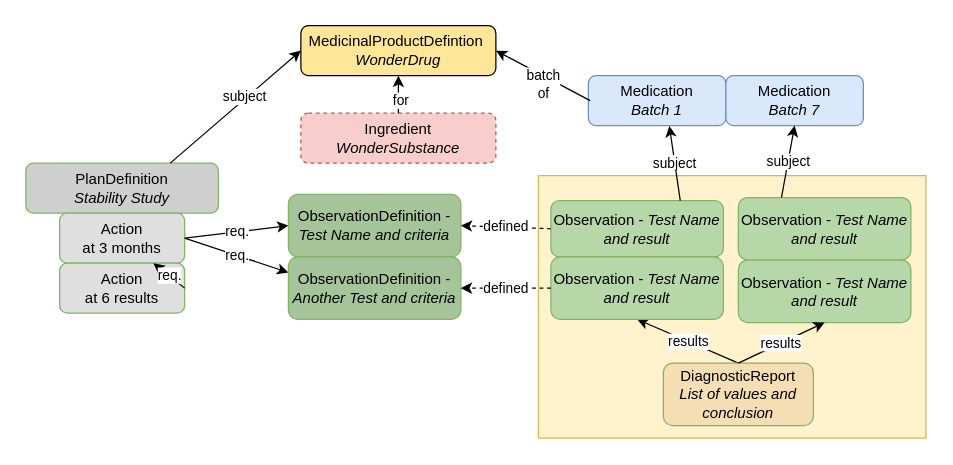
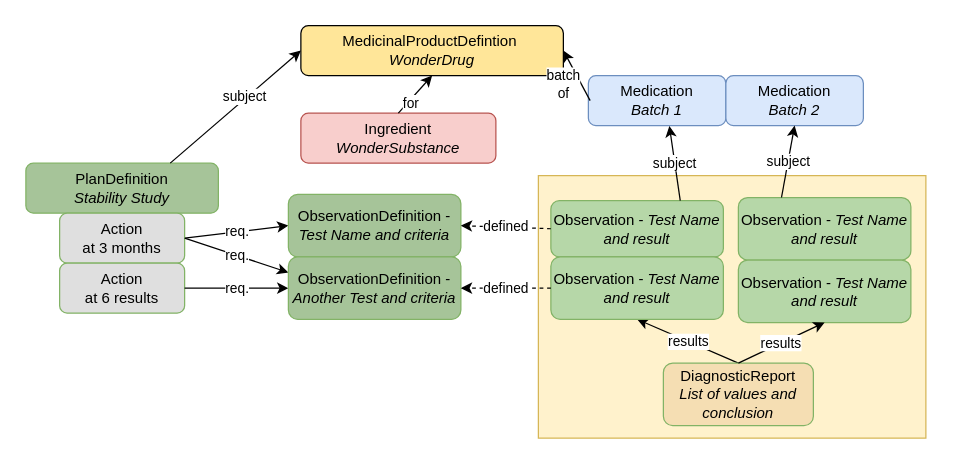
  <mxCell id="0" />
  <mxCell id="1" parent="0" />
  <mxCell id="2" value="" style="rounded=0;whiteSpace=wrap;html=1;fillColor=#fff2cc;strokeColor=#d6b656;" vertex="1" parent="1"><mxGeometry x="430" width="310" height="210" as="geometry" y="140" /></mxCell>
  <mxCell id="3" value="results" style="endArrow=classic;html=1;rounded=0;exitX=0.5;exitY=0;exitDx=0;exitDy=0;entryX=0.5;entryY=1;entryDx=0;entryDy=0;" parent="1" source="7" target="14" edge="1"><mxGeometry width="50" height="50" relative="1" as="geometry"><mxPoint x="600" y="250" as="sourcePoint" /><mxPoint x="676.5" y="290" as="targetPoint" /></mxGeometry></mxCell>
- <mxCell id="4" value="MedicinalProductDefintion&amp;nbsp;&lt;br&gt;&lt;i&gt;WonderDrug&lt;/i&gt;" style="rounded=1;whiteSpace=wrap;html=1;fontSize=12;glass=0;strokeWidth=1;shadow=0;fillColor=#ffe699;" parent="1" vertex="1"><mxGeometry x="240" y="20" width="156" height="40" as="geometry" /></mxCell>
- <mxCell id="5" value="PlanDefinition&lt;br&gt;&lt;i&gt;Stability Study&lt;/i&gt;" style="rounded=1;whiteSpace=wrap;html=1;fontSize=12;glass=0;strokeWidth=1;shadow=0;fillColor=#cfcfcf;strokeColor=#82b366;" parent="1" vertex="1"><mxGeometry x="20" y="130" width="154" height="40" as="geometry" /></mxCell>
+ <mxCell id="4" value="MedicinalProductDefintion&amp;nbsp;&lt;br&gt;&lt;i&gt;WonderDrug&lt;/i&gt;" style="rounded=1;whiteSpace=wrap;html=1;fontSize=12;glass=0;strokeWidth=1;shadow=0;fillColor=#ffe699;" parent="1" vertex="1"><mxGeometry x="240" y="20" width="210" height="40" as="geometry" /></mxCell>
+ <mxCell id="5" value="PlanDefinition&lt;br&gt;&lt;i&gt;Stability Study&lt;/i&gt;" style="rounded=1;whiteSpace=wrap;html=1;fontSize=12;glass=0;strokeWidth=1;shadow=0;fillColor=#a6c499;strokeColor=#82b366;" parent="1" vertex="1"><mxGeometry x="20" y="130" width="154" height="40" as="geometry" /></mxCell>
  <mxCell id="6" value="req." style="endArrow=classic;html=1;rounded=0;exitX=1;exitY=0.5;exitDx=0;exitDy=0;entryX=0;entryY=0.5;entryDx=0;entryDy=0;" parent="1" source="9" target="8" edge="1"><mxGeometry width="50" height="50" relative="1" as="geometry"><mxPoint x="580" y="415" as="sourcePoint" /><mxPoint x="710" y="445" as="targetPoint" /></mxGeometry></mxCell>
  <mxCell id="7" value="DiagnosticReport&lt;br&gt;&lt;i&gt;List of values and conclusion&lt;/i&gt;" style="rounded=1;whiteSpace=wrap;html=1;fontSize=12;glass=0;strokeWidth=1;shadow=0;fillColor=#F5DEB3;strokeColor=#82b366;" parent="1" vertex="1"><mxGeometry x="530" y="290" width="120" height="50" as="geometry" /></mxCell>
  <mxCell id="8" value="ObservationDefinition - &lt;i&gt;Test Name and criteria&lt;/i&gt;" style="rounded=1;whiteSpace=wrap;html=1;fontSize=12;glass=0;strokeWidth=1;shadow=0;fillColor=#A6C499;strokeColor=#82b366;" parent="1" vertex="1"><mxGeometry x="230" y="155" width="138" height="50" as="geometry" /></mxCell>
  <mxCell id="9" value="Action&lt;br&gt;at 3 months" style="rounded=1;whiteSpace=wrap;html=1;fontSize=12;glass=0;strokeWidth=1;shadow=0;fillColor=#dfdfdf;strokeColor=#82b366;" vertex="1" parent="1"><mxGeometry x="47" y="170" width="100" height="40" as="geometry" /></mxCell>
  <mxCell id="10" value="Action&lt;br&gt;at 6 results" style="rounded=1;whiteSpace=wrap;html=1;fontSize=12;glass=0;strokeWidth=1;shadow=0;fillColor=#dfdfdf;strokeColor=#82b366;" vertex="1" parent="1"><mxGeometry x="47" y="210" width="100" height="40" as="geometry" /></mxCell>
  <mxCell id="11" value="req." style="endArrow=classic;html=1;rounded=0;exitX=1;exitY=0.5;exitDx=0;exitDy=0;entryX=0;entryY=0.25;entryDx=0;entryDy=0;" edge="1" parent="1" source="9" target="25"><mxGeometry width="50" height="50" relative="1" as="geometry"><mxPoint x="170" y="230" as="sourcePoint" /><mxPoint x="220" y="217.5" as="targetPoint" /></mxGeometry></mxCell>
- <mxCell id="12" value="req." style="endArrow=classic;html=1;rounded=0;exitX=1;exitY=0.5;exitDx=0;exitDy=0;" edge="1" parent="1" source="10" target="9"><mxGeometry width="50" height="50" relative="1" as="geometry"><mxPoint x="180" y="230" as="sourcePoint" /><mxPoint x="220" y="230" as="targetPoint" /></mxGeometry></mxCell>
+ <mxCell id="12" value="req." style="endArrow=classic;html=1;rounded=0;entryX=0;entryY=0.5;entryDx=0;entryDy=0;exitX=1;exitY=0.5;exitDx=0;exitDy=0;entryPerimeter=0;" edge="1" parent="1" source="10" target="25"><mxGeometry width="50" height="50" relative="1" as="geometry"><mxPoint x="180" y="230" as="sourcePoint" /><mxPoint x="220" y="230" as="targetPoint" /></mxGeometry></mxCell>
  <mxCell id="13" value="Observation - &lt;i&gt;Test Name and result&lt;/i&gt;" style="rounded=1;whiteSpace=wrap;html=1;fontSize=12;glass=0;strokeWidth=1;shadow=0;fillColor=#b6d7a8;strokeColor=#82b366;" vertex="1" parent="1"><mxGeometry x="440" y="160" width="138" height="45" as="geometry" /></mxCell>
  <mxCell id="14" value="Observation - &lt;i&gt;Test Name and result&lt;/i&gt;" style="rounded=1;whiteSpace=wrap;html=1;fontSize=12;glass=0;strokeWidth=1;shadow=0;fillColor=#b6d7a8;strokeColor=#82b366;" vertex="1" parent="1"><mxGeometry x="440" y="205" width="138" height="50" as="geometry" /></mxCell>
  <mxCell id="15" value="Medication&lt;br&gt;&lt;i&gt;Batch 1&lt;/i&gt;" style="rounded=1;whiteSpace=wrap;html=1;fontSize=12;glass=0;strokeWidth=1;shadow=0;fillColor=#dae8fc;strokeColor=#6c8ebf;" vertex="1" parent="1"><mxGeometry x="470" y="60" width="110" height="40" as="geometry" /></mxCell>
  <mxCell id="16" value="" style="endArrow=classic;html=1;rounded=0;exitX=0.75;exitY=0;exitDx=0;exitDy=0;entryX=0;entryY=0.5;entryDx=0;entryDy=0;" edge="1" parent="1" source="5" target="4"><mxGeometry width="50" height="50" relative="1" as="geometry"><mxPoint x="180" y="200" as="sourcePoint" /><mxPoint x="250" y="190" as="targetPoint" /></mxGeometry></mxCell>
  <mxCell id="17" value="subject" style="edgeLabel;html=1;align=center;verticalAlign=middle;resizable=0;points=[];" vertex="1" connectable="0" parent="16"><mxGeometry x="0.238" y="-3" relative="1" as="geometry"><mxPoint x="-7" as="offset" /></mxGeometry></mxCell>
  <mxCell id="18" value="" style="endArrow=classic;html=1;rounded=0;entryX=1;entryY=0.5;entryDx=0;entryDy=0;exitX=0.013;exitY=0.5;exitDx=0;exitDy=0;exitPerimeter=0;" edge="1" parent="1" source="15" target="4"><mxGeometry width="50" height="50" relative="1" as="geometry"><mxPoint x="610" y="120" as="sourcePoint" /><mxPoint x="340" y="120" as="targetPoint" /></mxGeometry></mxCell>
  <mxCell id="19" value="batch&lt;br&gt;of" style="edgeLabel;html=1;align=center;verticalAlign=middle;resizable=0;points=[];" vertex="1" connectable="0" parent="18"><mxGeometry x="-0.401" y="1" relative="1" as="geometry"><mxPoint x="-14" y="-2" as="offset" /></mxGeometry></mxCell>
  <mxCell id="20" value="subject" style="endArrow=classic;html=1;rounded=0;entryX=0.589;entryY=1.005;entryDx=0;entryDy=0;exitX=0.75;exitY=0;exitDx=0;exitDy=0;entryPerimeter=0;" edge="1" parent="1" source="13" target="15"><mxGeometry width="50" height="50" relative="1" as="geometry"><mxPoint x="505" y="150" as="sourcePoint" /><mxPoint x="550" y="100" as="targetPoint" /></mxGeometry></mxCell>
- <mxCell id="21" value="Medication&lt;br&gt;&lt;i&gt;Batch 7&lt;/i&gt;" style="rounded=1;whiteSpace=wrap;html=1;fontSize=12;glass=0;strokeWidth=1;shadow=0;fillColor=#dae8fc;strokeColor=#6c8ebf;" vertex="1" parent="1"><mxGeometry x="580" y="60" width="110" height="40" as="geometry" /></mxCell>
+ <mxCell id="21" value="Medication&lt;br&gt;&lt;i&gt;Batch 2&lt;/i&gt;" style="rounded=1;whiteSpace=wrap;html=1;fontSize=12;glass=0;strokeWidth=1;shadow=0;fillColor=#dae8fc;strokeColor=#6c8ebf;" vertex="1" parent="1"><mxGeometry x="580" y="60" width="110" height="40" as="geometry" /></mxCell>
  <mxCell id="22" value="Observation - &lt;i&gt;Test Name and result&lt;/i&gt;" style="rounded=1;whiteSpace=wrap;html=1;fontSize=12;glass=0;strokeWidth=1;shadow=0;fillColor=#b6d7a8;strokeColor=#82b366;" vertex="1" parent="1"><mxGeometry x="590" y="157.5" width="138" height="50" as="geometry" /></mxCell>
  <mxCell id="23" value="Observation - &lt;i&gt;Test Name and result&lt;/i&gt;" style="rounded=1;whiteSpace=wrap;html=1;fontSize=12;glass=0;strokeWidth=1;shadow=0;fillColor=#b6d7a8;strokeColor=#82b366;" vertex="1" parent="1"><mxGeometry x="590" y="207.5" width="138" height="50" as="geometry" /></mxCell>
  <mxCell id="24" value="results" style="endArrow=classic;html=1;rounded=0;exitX=0.5;exitY=0;exitDx=0;exitDy=0;entryX=0.5;entryY=1;entryDx=0;entryDy=0;" edge="1" parent="1" source="7" target="23"><mxGeometry width="50" height="50" relative="1" as="geometry"><mxPoint x="590" y="310" as="sourcePoint" /><mxPoint x="519" y="265" as="targetPoint" /></mxGeometry></mxCell>
  <mxCell id="25" value="ObservationDefinition - &lt;i&gt;Another&amp;nbsp;Test and criteria&lt;/i&gt;" style="rounded=1;whiteSpace=wrap;html=1;fontSize=12;glass=0;strokeWidth=1;shadow=0;fillColor=#A6C499;strokeColor=#82b366;" vertex="1" parent="1"><mxGeometry x="230" y="205" width="138" height="50" as="geometry" /></mxCell>
  <mxCell id="26" value="defined" style="endArrow=classic;html=1;rounded=0;entryX=1;entryY=0.5;entryDx=0;entryDy=0;dashed=1;exitX=0;exitY=0.5;exitDx=0;exitDy=0;" edge="1" parent="1" source="14" target="25"><mxGeometry width="50" height="50" relative="1" as="geometry"><mxPoint x="400" y="230" as="sourcePoint" /><mxPoint x="230" y="240" as="targetPoint" /></mxGeometry></mxCell>
  <mxCell id="27" value="defined" style="endArrow=classic;html=1;rounded=0;entryX=1;entryY=0.5;entryDx=0;entryDy=0;dashed=1;exitX=0;exitY=0.5;exitDx=0;exitDy=0;" edge="1" parent="1" source="13" target="8"><mxGeometry width="50" height="50" relative="1" as="geometry"><mxPoint x="410" y="240" as="sourcePoint" /><mxPoint x="368" y="240" as="targetPoint" /></mxGeometry></mxCell>
  <mxCell id="28" value="subject" style="endArrow=classic;html=1;rounded=0;exitX=0.25;exitY=0;exitDx=0;exitDy=0;entryX=0.5;entryY=1;entryDx=0;entryDy=0;" edge="1" parent="1" source="22" target="21"><mxGeometry width="50" height="50" relative="1" as="geometry"><mxPoint x="558" y="187.5" as="sourcePoint" /><mxPoint x="590" y="120" as="targetPoint" /></mxGeometry></mxCell>
- <mxCell id="29" value="Ingredient&lt;br&gt;&lt;i&gt;WonderSubstance&lt;/i&gt;" style="rounded=1;whiteSpace=wrap;html=1;fontSize=12;glass=0;strokeWidth=1;shadow=0;fillColor=#f8cecc;strokeColor=#b85450;dashed=1;" vertex="1" parent="1"><mxGeometry x="240" y="90" width="156" height="40" as="geometry" /></mxCell>
+ <mxCell id="29" value="Ingredient&lt;br&gt;&lt;i&gt;WonderSubstance&lt;/i&gt;" style="rounded=1;whiteSpace=wrap;html=1;fontSize=12;glass=0;strokeWidth=1;shadow=0;fillColor=#f8cecc;strokeColor=#b85450;" vertex="1" parent="1"><mxGeometry x="240" y="90" width="156" height="40" as="geometry" /></mxCell>
  <mxCell id="30" value="for" style="endArrow=classic;html=1;rounded=0;entryX=0.5;entryY=1;entryDx=0;entryDy=0;exitX=0.5;exitY=0;exitDx=0;exitDy=0;" edge="1" parent="1" source="29" target="4"><mxGeometry x="-0.333" y="-2" width="50" height="50" relative="1" as="geometry"><mxPoint x="461.43" y="90" as="sourcePoint" /><mxPoint x="386" y="80" as="targetPoint" /><mxPoint as="offset" /></mxGeometry></mxCell>
